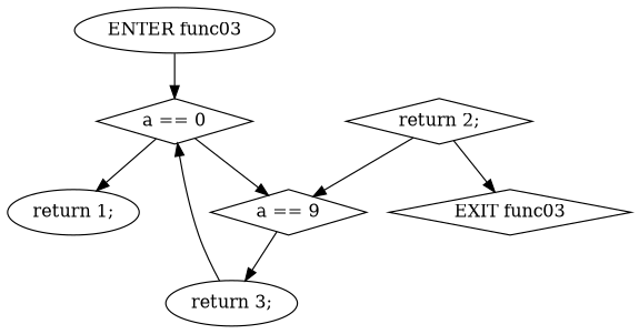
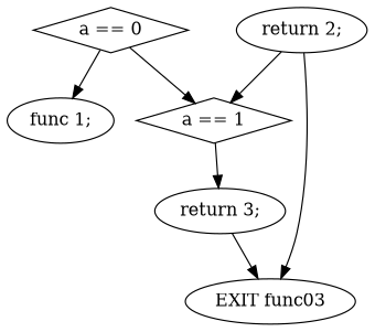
  digraph {
-   n1 [label="ENTER func03"]
    n2 [label="a == 0" shape=diamond]
-   n3 [label="return 1;"]
-   n4 [label="a == 9" shape=diamond]
-   n5 [label="EXIT func03" shape=diamond]
+   n3 [label="func 1;"]
+   n4 [label="a == 1" shape=diamond]
+   n5 [label="EXIT func03"]
    n6 [label="return 3;"]
-   n7 [label="return 2;" shape=diamond]
-   n1 -> n2
+   n7 [label="return 2;"]
    n2 -> n3
    n2 -> n4
    n4 -> n6
-   n6 -> n2
+   n6 -> n5
    n7 -> n4
    n7 -> n5
  }
